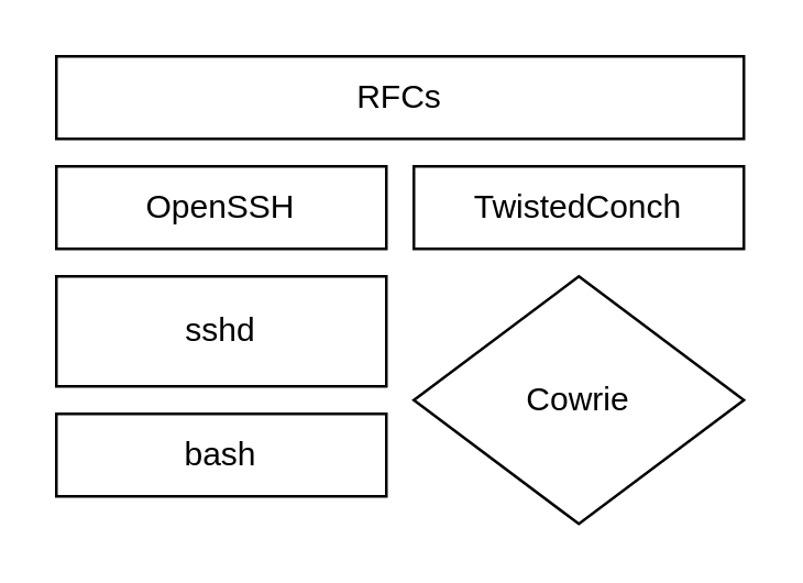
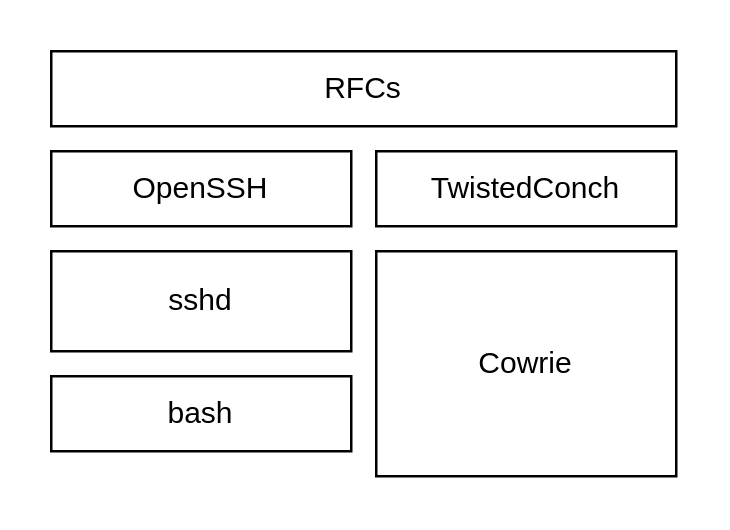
  <mxCell id="0" />
  <mxCell id="1" parent="0" />
  <mxCell id="2" value="TwistedConch" style="rounded=0;whiteSpace=wrap;html=1;" vertex="1" parent="1"><mxGeometry x="150" y="60" width="120" height="30" as="geometry" /></mxCell>
- <mxCell id="3" value="Cowrie" style="rhombus;whiteSpace=wrap;html=1;" vertex="1" parent="1"><mxGeometry x="150" y="100" width="120" height="90" as="geometry" /></mxCell>
+ <mxCell id="3" value="Cowrie" style="rounded=0;whiteSpace=wrap;html=1;" vertex="1" parent="1"><mxGeometry x="150" y="100" width="120" height="90" as="geometry" /></mxCell>
  <mxCell id="4" value="OpenSSH" style="rounded=0;whiteSpace=wrap;html=1;" vertex="1" parent="1"><mxGeometry x="20" y="60" width="120" height="30" as="geometry" /></mxCell>
  <mxCell id="5" value="sshd" style="rounded=0;whiteSpace=wrap;html=1;" vertex="1" parent="1"><mxGeometry x="20" y="100" width="120" height="40" as="geometry" /></mxCell>
  <mxCell id="6" value="bash" style="rounded=0;whiteSpace=wrap;html=1;" vertex="1" parent="1"><mxGeometry x="20" y="150" width="120" height="30" as="geometry" /></mxCell>
  <mxCell id="7" value="RFCs" style="rounded=0;whiteSpace=wrap;html=1;" vertex="1" parent="1"><mxGeometry x="20" y="20" width="250" height="30" as="geometry" /></mxCell>
